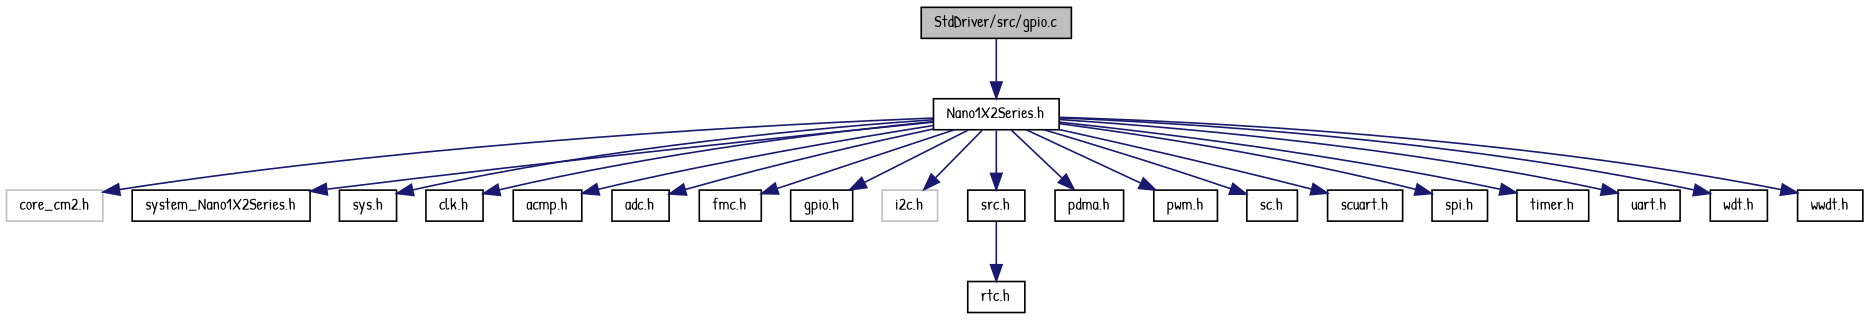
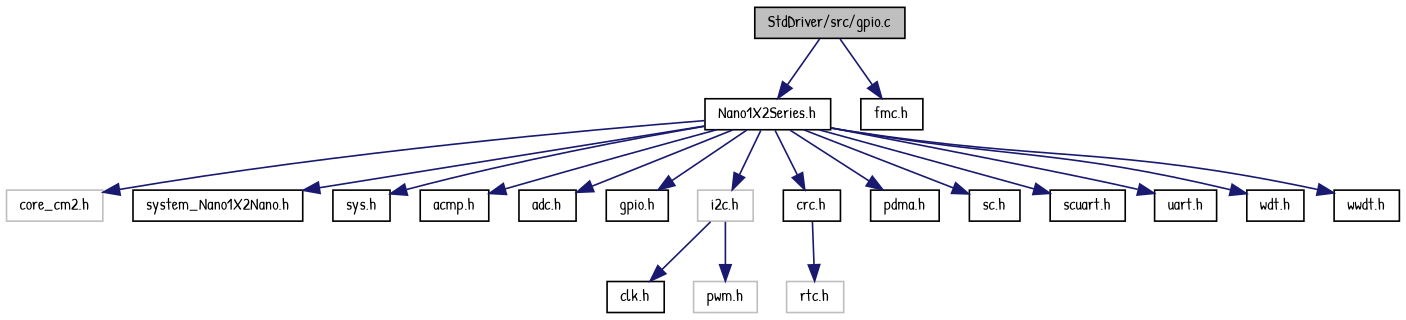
  digraph {
    fontname="Patrick Hand"
    node [color=black fillcolor=white fontname="Patrick Hand" fontsize=10 shape=record style=filled]
    edge [color=midnightblue fontname="Patrick Hand" fontsize=10 labelfontname=Helvetica labelfontsize=10 style=solid]
    n1 [fillcolor=grey75 fontcolor=black height=0.2 label="StdDriver/src/gpio.c" width=0.4]
    n2 [height=0.2 label="Nano1X2Series.h" width=0.4]
    n3 [color=grey75 height=0.2 label="core_cm2.h" width=0.4]
-   n4 [height=0.2 label="system_Nano1X2Series.h" width=0.4]
+   n4 [height=0.2 label="system_Nano1X2Nano.h" width=0.4]
    n5 [height=0.2 label="sys.h" width=0.4]
    n6 [height=0.2 label="clk.h" width=0.4]
    n7 [height=0.2 label="acmp.h" width=0.4]
    n8 [height=0.2 label="adc.h" width=0.4]
    n9 [height=0.2 label="fmc.h" width=0.4]
    n10 [height=0.2 label="gpio.h" width=0.4]
    n11 [color=grey75 height=0.2 label="i2c.h" width=0.4]
-   n12 [height=0.2 label="src.h" width=0.4]
+   n12 [height=0.2 label="crc.h" width=0.4]
    n13 [height=0.2 label="pdma.h" width=0.4]
-   n14 [height=0.2 label="pwm.h" width=0.4]
+   n14 [color=grey75 height=0.2 label="pwm.h" width=0.4]
    n15 [height=0.2 label="sc.h" width=0.4]
    n16 [height=0.2 label="scuart.h" width=0.4]
-   n17 [height=0.2 label="spi.h" width=0.4]
-   n18 [height=0.2 label="timer.h" width=0.4]
    n19 [height=0.2 label="uart.h" width=0.4]
    n20 [height=0.2 label="wdt.h" width=0.4]
    n21 [height=0.2 label="wwdt.h" width=0.4]
-   n22 [height=0.2 label="rtc.h" width=0.4]
+   n22 [color=grey75 height=0.2 label="rtc.h" width=0.4]
    n1 -> n2
    n2 -> n3
    n2 -> n4
    n2 -> n5
-   n2 -> n6
+   n11 -> n6
    n2 -> n7
    n2 -> n8
-   n2 -> n9
+   n1 -> n9
    n2 -> n10
    n2 -> n11
    n2 -> n12
    n2 -> n13
-   n2 -> n14
+   n11 -> n14
    n2 -> n15
    n2 -> n16
-   n2 -> n17
-   n2 -> n18
    n2 -> n19
    n2 -> n20
    n2 -> n21
    n12 -> n22
  }
